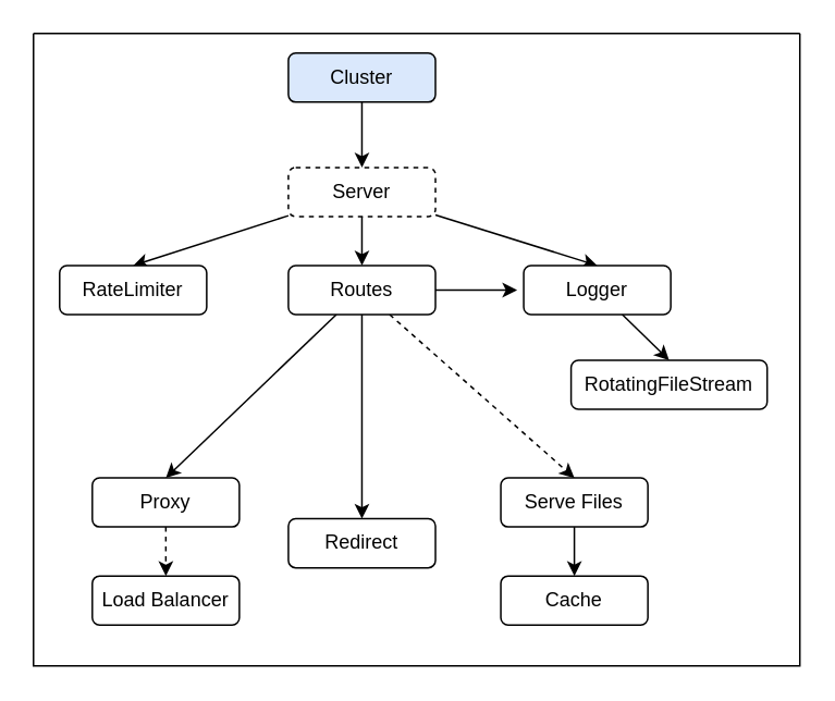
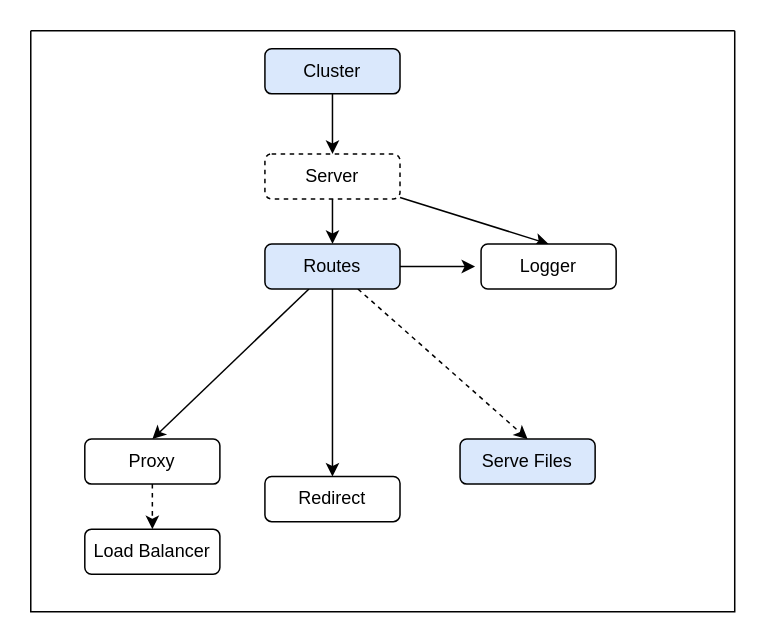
  <mxCell id="0" />
  <mxCell id="1" parent="0" />
  <mxCell id="2" style="edgeStyle=none;html=1;entryX=0.5;entryY=0;entryDx=0;entryDy=0;" edge="1" parent="1" source="3" target="7"><mxGeometry relative="1" as="geometry" /></mxCell>
  <mxCell id="3" value="Cluster" style="rounded=1;whiteSpace=wrap;html=1;fillColor=#dae8fc;" vertex="1" parent="1"><mxGeometry x="176" y="32" width="90" height="30" as="geometry" /></mxCell>
- <mxCell id="4" style="edgeStyle=none;html=1;entryX=0.5;entryY=0;entryDx=0;entryDy=0;" edge="1" parent="1" source="7" target="10"><mxGeometry relative="1" as="geometry" /></mxCell>
  <mxCell id="5" style="edgeStyle=none;html=1;entryX=0.5;entryY=0;entryDx=0;entryDy=0;" edge="1" parent="1" source="7" target="9"><mxGeometry relative="1" as="geometry" /></mxCell>
  <mxCell id="6" style="edgeStyle=none;html=1;entryX=0.5;entryY=0;entryDx=0;entryDy=0;" edge="1" parent="1" source="7" target="15"><mxGeometry relative="1" as="geometry" /></mxCell>
  <mxCell id="7" value="Server" style="rounded=1;whiteSpace=wrap;html=1;dashed=1;" vertex="1" parent="1"><mxGeometry x="176" y="102" width="90" height="30" as="geometry" /></mxCell>
- <mxCell id="8" style="edgeStyle=none;html=1;entryX=0.5;entryY=0;entryDx=0;entryDy=0;" edge="1" parent="1" source="9" target="22"><mxGeometry relative="1" as="geometry" /></mxCell>
  <mxCell id="9" value="Logger" style="rounded=1;whiteSpace=wrap;html=1;" vertex="1" parent="1"><mxGeometry x="320" y="162" width="90" height="30" as="geometry" /></mxCell>
- <mxCell id="10" value="RateLimiter" style="rounded=1;whiteSpace=wrap;html=1;" vertex="1" parent="1"><mxGeometry x="36" y="162" width="90" height="30" as="geometry" /></mxCell>
  <mxCell id="11" style="edgeStyle=none;html=1;" edge="1" parent="1" source="15"><mxGeometry relative="1" as="geometry"><mxPoint x="316" y="177" as="targetPoint" /></mxGeometry></mxCell>
  <mxCell id="12" style="edgeStyle=none;html=1;entryX=0.5;entryY=0;entryDx=0;entryDy=0;" edge="1" parent="1" source="15" target="17"><mxGeometry relative="1" as="geometry" /></mxCell>
  <mxCell id="13" style="edgeStyle=none;html=1;" edge="1" parent="1" source="15" target="18"><mxGeometry relative="1" as="geometry" /></mxCell>
  <mxCell id="14" style="edgeStyle=none;html=1;entryX=0.5;entryY=0;entryDx=0;entryDy=0;dashed=1;" edge="1" parent="1" source="15" target="20"><mxGeometry relative="1" as="geometry" /></mxCell>
- <mxCell id="15" value="Routes" style="rounded=1;whiteSpace=wrap;html=1;" vertex="1" parent="1"><mxGeometry x="176" y="162" width="90" height="30" as="geometry" /></mxCell>
+ <mxCell id="15" value="Routes" style="rounded=1;whiteSpace=wrap;html=1;fillColor=#dae8fc;" vertex="1" parent="1"><mxGeometry x="176" y="162" width="90" height="30" as="geometry" /></mxCell>
  <mxCell id="16" style="edgeStyle=none;html=1;entryX=0.5;entryY=0;entryDx=0;entryDy=0;dashed=1;" edge="1" parent="1" source="17" target="23"><mxGeometry relative="1" as="geometry" /></mxCell>
  <mxCell id="17" value="Proxy" style="rounded=1;whiteSpace=wrap;html=1;" vertex="1" parent="1"><mxGeometry x="56" y="292" width="90" height="30" as="geometry" /></mxCell>
  <mxCell id="18" value="Redirect" style="rounded=1;whiteSpace=wrap;html=1;" vertex="1" parent="1"><mxGeometry x="176" y="317" width="90" height="30" as="geometry" /></mxCell>
- <mxCell id="19" style="edgeStyle=none;html=1;" edge="1" parent="1" source="20" target="21"><mxGeometry relative="1" as="geometry" /></mxCell>
- <mxCell id="20" value="Serve Files" style="rounded=1;whiteSpace=wrap;html=1;" vertex="1" parent="1"><mxGeometry x="306" y="292" width="90" height="30" as="geometry" /></mxCell>
- <mxCell id="21" value="Cache" style="rounded=1;whiteSpace=wrap;html=1;" vertex="1" parent="1"><mxGeometry x="306" y="352" width="90" height="30" as="geometry" /></mxCell>
- <mxCell id="22" value="RotatingFileStream" style="rounded=1;whiteSpace=wrap;html=1;" vertex="1" parent="1"><mxGeometry x="349" y="220" width="120" height="30" as="geometry" /></mxCell>
+ <mxCell id="20" value="Serve Files" style="rounded=1;whiteSpace=wrap;html=1;fillColor=#dae8fc;" vertex="1" parent="1"><mxGeometry x="306" y="292" width="90" height="30" as="geometry" /></mxCell>
  <mxCell id="23" value="Load Balancer" style="rounded=1;whiteSpace=wrap;html=1;" vertex="1" parent="1"><mxGeometry x="56" y="352" width="90" height="30" as="geometry" /></mxCell>
  <mxCell id="24" value="" style="swimlane;startSize=0;" vertex="1" parent="1"><mxGeometry x="20" y="20" width="469" height="387" as="geometry" /></mxCell>
